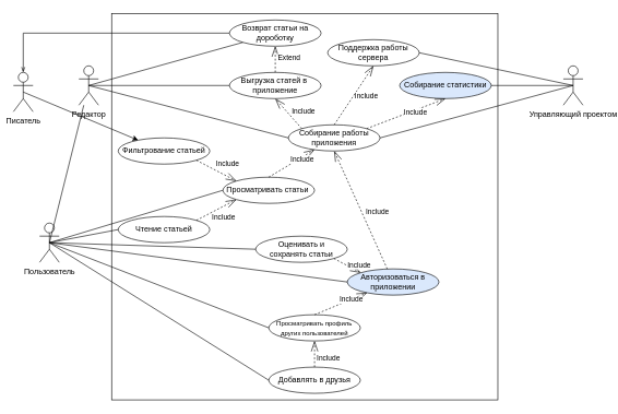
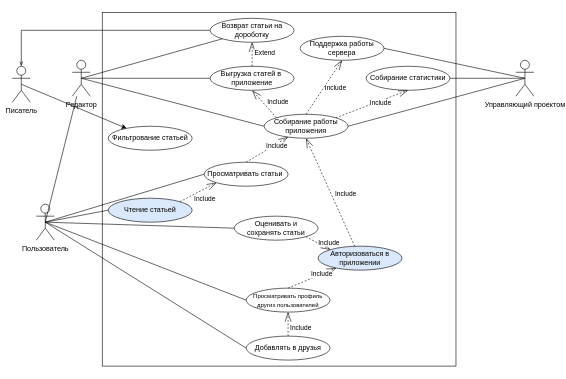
  <mxCell id="0" style=";html=1;" />
  <mxCell id="1" style=";html=1;" parent="0" />
  <mxCell id="2" value="" style="rounded=0;whiteSpace=wrap;html=1;fontSize=10;fillColor=#FFFFFF;" vertex="1" parent="1"><mxGeometry x="170" y="20" width="590" height="590" as="geometry" /></mxCell>
  <mxCell id="3" value="Авторизоваться в приложении" style="ellipse;whiteSpace=wrap;html=1;fillColor=#dae8fc;" vertex="1" parent="1"><mxGeometry x="530" y="410" width="140" height="40" as="geometry" /></mxCell>
  <mxCell id="4" value="Оценивать и &lt;br&gt;сохранять статьи" style="ellipse;whiteSpace=wrap;html=1;" vertex="1" parent="1"><mxGeometry x="390" y="360" width="140" height="40" as="geometry" /></mxCell>
  <mxCell id="5" value="" style="endArrow=openThin;dashed=1;html=1;rounded=0;startSize=2;endSize=14;entryX=0;entryY=0;entryDx=0;entryDy=0;exitX=1;exitY=1;exitDx=0;exitDy=0;jumpStyle=none;startArrow=none;startFill=0;endFill=0;" edge="1" parent="1" source="4" target="3"><mxGeometry width="50" height="50" relative="1" as="geometry"><mxPoint x="280" y="340" as="sourcePoint" /><mxPoint x="330" y="290" as="targetPoint" /></mxGeometry></mxCell>
  <mxCell id="6" value="Include" style="edgeLabel;html=1;align=center;verticalAlign=middle;resizable=0;points=[];" vertex="1" connectable="0" parent="5"><mxGeometry x="-0.132" relative="1" as="geometry"><mxPoint x="20" as="offset" /></mxGeometry></mxCell>
  <mxCell id="7" value="&lt;font style=&quot;font-size: 10px;&quot;&gt;Просматривать профиль других пользователей&lt;/font&gt;" style="ellipse;whiteSpace=wrap;html=1;" vertex="1" parent="1"><mxGeometry x="410" y="480" width="140" height="40" as="geometry" /></mxCell>
  <mxCell id="8" value="" style="endArrow=openThin;dashed=1;html=1;rounded=0;startSize=2;endSize=14;exitX=0.5;exitY=0;exitDx=0;exitDy=0;jumpStyle=none;startArrow=none;startFill=0;endFill=0;" edge="1" parent="1" source="7" target="3"><mxGeometry width="50" height="50" relative="1" as="geometry"><mxPoint x="520" y="490" as="sourcePoint" /><mxPoint x="520" y="420" as="targetPoint" /></mxGeometry></mxCell>
  <mxCell id="9" value="Include" style="edgeLabel;html=1;align=center;verticalAlign=middle;resizable=0;points=[];" vertex="1" connectable="0" parent="8"><mxGeometry x="-0.132" relative="1" as="geometry"><mxPoint x="20" y="-9" as="offset" /></mxGeometry></mxCell>
  <mxCell id="10" value="Просматривать статьи&amp;nbsp;" style="ellipse;whiteSpace=wrap;html=1;" vertex="1" parent="1"><mxGeometry x="340" y="270" width="140" height="40" as="geometry" /></mxCell>
- <mxCell id="11" value="Чтение статьей" style="ellipse;whiteSpace=wrap;html=1;" vertex="1" parent="1"><mxGeometry x="180" y="330" width="140" height="40" as="geometry" /></mxCell>
+ <mxCell id="11" value="Чтение статьей" style="ellipse;whiteSpace=wrap;html=1;fillColor=#dae8fc;" vertex="1" parent="1"><mxGeometry x="180" y="330" width="140" height="40" as="geometry" /></mxCell>
  <mxCell id="12" value="Фильтрование статьей" style="ellipse;whiteSpace=wrap;html=1;" vertex="1" parent="1"><mxGeometry x="180" y="210" width="140" height="40" as="geometry" /></mxCell>
- <mxCell id="13" value="" style="endArrow=openThin;dashed=1;html=1;rounded=0;startSize=2;endSize=14;exitX=1;exitY=1;exitDx=0;exitDy=0;jumpStyle=none;startArrow=none;startFill=0;endFill=0;entryX=0;entryY=0;entryDx=0;entryDy=0;" edge="1" parent="1" source="12" target="10"><mxGeometry width="50" height="50" relative="1" as="geometry"><mxPoint x="268.3" y="420" as="sourcePoint" /><mxPoint x="140.001" y="347.832" as="targetPoint" /></mxGeometry></mxCell>
- <mxCell id="14" value="Include" style="edgeLabel;html=1;align=center;verticalAlign=middle;resizable=0;points=[];" vertex="1" connectable="0" parent="13"><mxGeometry x="-0.132" relative="1" as="geometry"><mxPoint x="20" y="-9" as="offset" /></mxGeometry></mxCell>
  <mxCell id="15" value="" style="endArrow=openThin;dashed=1;html=1;rounded=0;startSize=2;endSize=14;exitX=1;exitY=0;exitDx=0;exitDy=0;jumpStyle=none;startArrow=none;startFill=0;endFill=0;entryX=0;entryY=1;entryDx=0;entryDy=0;" edge="1" parent="1" source="11" target="10"><mxGeometry width="50" height="50" relative="1" as="geometry"><mxPoint x="250" y="430" as="sourcePoint" /><mxPoint x="271.492" y="379.852" as="targetPoint" /></mxGeometry></mxCell>
  <mxCell id="16" value="Include" style="edgeLabel;html=1;align=center;verticalAlign=middle;resizable=0;points=[];" vertex="1" connectable="0" parent="15"><mxGeometry x="-0.132" relative="1" as="geometry"><mxPoint x="14" y="8" as="offset" /></mxGeometry></mxCell>
  <mxCell id="17" value="Добавлять в друзья" style="ellipse;whiteSpace=wrap;html=1;" vertex="1" parent="1"><mxGeometry x="410" y="560" width="140" height="40" as="geometry" /></mxCell>
  <mxCell id="18" value="" style="endArrow=openThin;dashed=1;html=1;rounded=0;startSize=2;endSize=14;exitX=0.5;exitY=0;exitDx=0;exitDy=0;jumpStyle=none;startArrow=none;startFill=0;endFill=0;entryX=0.5;entryY=1;entryDx=0;entryDy=0;" edge="1" parent="1" source="17" target="7"><mxGeometry width="50" height="50" relative="1" as="geometry"><mxPoint x="680" y="490" as="sourcePoint" /><mxPoint x="551.701" y="417.832" as="targetPoint" /></mxGeometry></mxCell>
  <mxCell id="19" value="Include" style="edgeLabel;html=1;align=center;verticalAlign=middle;resizable=0;points=[];" vertex="1" connectable="0" parent="18"><mxGeometry x="-0.132" relative="1" as="geometry"><mxPoint x="20" y="2" as="offset" /></mxGeometry></mxCell>
  <mxCell id="20" value="Выгрузка статей в&amp;nbsp;&lt;br&gt;приложение" style="ellipse;whiteSpace=wrap;html=1;" vertex="1" parent="1"><mxGeometry x="350" y="110" width="140" height="40" as="geometry" /></mxCell>
- <mxCell id="21" value="Собирание статистики" style="ellipse;whiteSpace=wrap;html=1;fillColor=#dae8fc;" vertex="1" parent="1"><mxGeometry x="610" y="110" width="140" height="40" as="geometry" /></mxCell>
+ <mxCell id="21" value="Собирание статистики" style="ellipse;whiteSpace=wrap;html=1;" vertex="1" parent="1"><mxGeometry x="610" y="110" width="140" height="40" as="geometry" /></mxCell>
  <mxCell id="22" value="Собирание работы приложения" style="ellipse;whiteSpace=wrap;html=1;" vertex="1" parent="1"><mxGeometry x="440" y="190" width="140" height="40" as="geometry" /></mxCell>
  <mxCell id="23" value="" style="endArrow=openThin;dashed=1;html=1;rounded=0;startSize=2;endSize=14;exitX=0;exitY=0;exitDx=0;exitDy=0;jumpStyle=none;startArrow=none;startFill=0;endFill=0;entryX=0.5;entryY=1;entryDx=0;entryDy=0;" edge="1" parent="1" source="22" target="20"><mxGeometry width="50" height="50" relative="1" as="geometry"><mxPoint x="420" y="370" as="sourcePoint" /><mxPoint x="319.288" y="314.202" as="targetPoint" /></mxGeometry></mxCell>
  <mxCell id="24" value="Include" style="edgeLabel;html=1;align=center;verticalAlign=middle;resizable=0;points=[];" vertex="1" connectable="0" parent="23"><mxGeometry x="-0.132" relative="1" as="geometry"><mxPoint x="20" y="-6" as="offset" /></mxGeometry></mxCell>
  <mxCell id="25" value="" style="endArrow=openThin;dashed=1;html=1;rounded=0;startSize=2;endSize=14;exitX=1;exitY=0;exitDx=0;exitDy=0;jumpStyle=none;startArrow=none;startFill=0;endFill=0;entryX=0.5;entryY=1;entryDx=0;entryDy=0;" edge="1" parent="1" source="22" target="21"><mxGeometry width="50" height="50" relative="1" as="geometry"><mxPoint x="520" y="200" as="sourcePoint" /><mxPoint x="320" y="120" as="targetPoint" /></mxGeometry></mxCell>
  <mxCell id="26" value="Include" style="edgeLabel;html=1;align=center;verticalAlign=middle;resizable=0;points=[];" vertex="1" connectable="0" parent="25"><mxGeometry x="-0.132" relative="1" as="geometry"><mxPoint x="22" y="-5" as="offset" /></mxGeometry></mxCell>
  <mxCell id="27" value="Управляющий проектом" style="shape=umlActor;verticalLabelPosition=bottom;verticalAlign=top;html=1;" vertex="1" parent="1"><mxGeometry x="860" y="100" width="30" height="60" as="geometry" /></mxCell>
  <mxCell id="28" value="" style="endArrow=none;html=1;rounded=0;entryX=0.5;entryY=0.5;entryDx=0;entryDy=0;entryPerimeter=0;exitX=1;exitY=0.5;exitDx=0;exitDy=0;" edge="1" parent="1" source="21" target="27"><mxGeometry width="50" height="50" relative="1" as="geometry"><mxPoint x="600" y="165" as="sourcePoint" /><mxPoint x="785" y="185" as="targetPoint" /></mxGeometry></mxCell>
  <mxCell id="29" value="" style="endArrow=none;html=1;rounded=0;exitX=1;exitY=0.5;exitDx=0;exitDy=0;entryX=0.5;entryY=0.5;entryDx=0;entryDy=0;entryPerimeter=0;" edge="1" parent="1" source="22" target="27"><mxGeometry width="50" height="50" relative="1" as="geometry"><mxPoint x="600" y="215" as="sourcePoint" /><mxPoint x="785" y="185" as="targetPoint" /></mxGeometry></mxCell>
  <mxCell id="30" value="Редактор" style="shape=umlActor;verticalLabelPosition=bottom;verticalAlign=top;html=1;" vertex="1" parent="1"><mxGeometry x="120" y="100" width="30" height="60" as="geometry" /></mxCell>
  <mxCell id="31" value="Писатель&lt;br&gt;" style="shape=umlActor;verticalLabelPosition=bottom;verticalAlign=top;html=1;" vertex="1" parent="1"><mxGeometry x="20" y="110" width="30" height="60" as="geometry" /></mxCell>
  <mxCell id="32" value="" style="endArrow=none;html=1;rounded=0;exitX=0.5;exitY=0.5;exitDx=0;exitDy=0;entryX=0;entryY=0.5;entryDx=0;entryDy=0;exitPerimeter=0;" edge="1" parent="1" source="30" target="20"><mxGeometry width="50" height="50" relative="1" as="geometry"><mxPoint x="20" y="300" as="sourcePoint" /><mxPoint x="205" y="270" as="targetPoint" /></mxGeometry></mxCell>
  <mxCell id="33" value="" style="endArrow=classic;html=1;rounded=0;fontSize=10;jumpStyle=none;exitX=0.5;exitY=0.5;exitDx=0;exitDy=0;exitPerimeter=0;" edge="1" parent="1" source="31" target="12"><mxGeometry width="50" height="50" relative="1" as="geometry"><mxPoint x="350" y="330" as="sourcePoint" /><mxPoint x="400" y="280" as="targetPoint" /></mxGeometry></mxCell>
  <mxCell id="34" value="" style="endArrow=none;html=1;rounded=0;fontSize=10;jumpStyle=none;entryX=0.5;entryY=0.5;entryDx=0;entryDy=0;entryPerimeter=0;exitX=0;exitY=0.5;exitDx=0;exitDy=0;" edge="1" parent="1" source="22" target="30"><mxGeometry width="50" height="50" relative="1" as="geometry"><mxPoint x="290" y="360" as="sourcePoint" /><mxPoint x="340" y="310" as="targetPoint" /></mxGeometry></mxCell>
  <mxCell id="35" style="edgeStyle=orthogonalEdgeStyle;rounded=0;jumpStyle=none;orthogonalLoop=1;jettySize=auto;html=1;entryX=0.5;entryY=0;entryDx=0;entryDy=0;entryPerimeter=0;fontSize=10;startArrow=none;startFill=0;endArrow=openThin;endFill=0;" edge="1" parent="1" source="36" target="31"><mxGeometry relative="1" as="geometry" /></mxCell>
  <mxCell id="36" value="Возврат статьи на дороботку" style="ellipse;whiteSpace=wrap;html=1;" vertex="1" parent="1"><mxGeometry x="350" y="30" width="140" height="40" as="geometry" /></mxCell>
  <mxCell id="37" value="" style="endArrow=openThin;dashed=1;html=1;rounded=0;startSize=2;endSize=14;exitX=0.5;exitY=0;exitDx=0;exitDy=0;jumpStyle=none;startArrow=none;startFill=0;endFill=0;entryX=0.5;entryY=1;entryDx=0;entryDy=0;" edge="1" parent="1" source="20" target="36"><mxGeometry width="50" height="50" relative="1" as="geometry"><mxPoint x="470.634" y="205.82" as="sourcePoint" /><mxPoint x="430" y="160" as="targetPoint" /></mxGeometry></mxCell>
  <mxCell id="38" value="Extend" style="edgeLabel;html=1;align=center;verticalAlign=middle;resizable=0;points=[];" vertex="1" connectable="0" parent="37"><mxGeometry x="-0.132" relative="1" as="geometry"><mxPoint x="20" y="-6" as="offset" /></mxGeometry></mxCell>
  <mxCell id="39" value="" style="endArrow=none;html=1;rounded=0;exitX=0.5;exitY=0.5;exitDx=0;exitDy=0;entryX=0;entryY=1;entryDx=0;entryDy=0;exitPerimeter=0;" edge="1" parent="1" source="30" target="36"><mxGeometry width="50" height="50" relative="1" as="geometry"><mxPoint x="255" y="130" as="sourcePoint" /><mxPoint x="360" y="140" as="targetPoint" /></mxGeometry></mxCell>
  <mxCell id="40" value="" style="endArrow=openThin;dashed=1;html=1;rounded=0;startSize=2;endSize=14;jumpStyle=none;startArrow=none;startFill=0;endFill=0;entryX=0.5;entryY=1;entryDx=0;entryDy=0;" edge="1" parent="1" source="3" target="22"><mxGeometry width="50" height="50" relative="1" as="geometry"><mxPoint x="670" y="420" as="sourcePoint" /><mxPoint x="541.701" y="347.832" as="targetPoint" /></mxGeometry></mxCell>
  <mxCell id="41" value="Include" style="edgeLabel;html=1;align=center;verticalAlign=middle;resizable=0;points=[];" vertex="1" connectable="0" parent="40"><mxGeometry x="-0.132" relative="1" as="geometry"><mxPoint x="20" y="-9" as="offset" /></mxGeometry></mxCell>
  <mxCell id="42" value="Поддержка работы сервера" style="ellipse;whiteSpace=wrap;html=1;" vertex="1" parent="1"><mxGeometry x="500" y="60" width="140" height="40" as="geometry" /></mxCell>
  <mxCell id="43" value="" style="endArrow=openThin;dashed=1;html=1;rounded=0;startSize=2;endSize=14;exitX=0.5;exitY=0;exitDx=0;exitDy=0;jumpStyle=none;startArrow=none;startFill=0;endFill=0;entryX=0.5;entryY=1;entryDx=0;entryDy=0;" edge="1" parent="1" source="22" target="42"><mxGeometry width="50" height="50" relative="1" as="geometry"><mxPoint x="569.497" y="205.858" as="sourcePoint" /><mxPoint x="690" y="160" as="targetPoint" /></mxGeometry></mxCell>
  <mxCell id="44" value="Include" style="edgeLabel;html=1;align=center;verticalAlign=middle;resizable=0;points=[];" vertex="1" connectable="0" parent="43"><mxGeometry x="-0.132" relative="1" as="geometry"><mxPoint x="22" y="-5" as="offset" /></mxGeometry></mxCell>
  <mxCell id="45" value="" style="endArrow=none;html=1;rounded=0;entryX=0.5;entryY=0.5;entryDx=0;entryDy=0;entryPerimeter=0;exitX=1;exitY=0.5;exitDx=0;exitDy=0;" edge="1" parent="1" source="42" target="27"><mxGeometry width="50" height="50" relative="1" as="geometry"><mxPoint x="760" y="140" as="sourcePoint" /><mxPoint x="885" y="140" as="targetPoint" /></mxGeometry></mxCell>
  <mxCell id="46" value="" style="endArrow=openThin;dashed=1;html=1;rounded=0;startSize=2;endSize=14;jumpStyle=none;startArrow=none;startFill=0;endFill=0;exitX=0.5;exitY=0;exitDx=0;exitDy=0;" edge="1" parent="1" source="10" target="22"><mxGeometry width="50" height="50" relative="1" as="geometry"><mxPoint x="520" y="310" as="sourcePoint" /><mxPoint x="520" y="240" as="targetPoint" /></mxGeometry></mxCell>
  <mxCell id="47" value="Include" style="edgeLabel;html=1;align=center;verticalAlign=middle;resizable=0;points=[];" vertex="1" connectable="0" parent="46"><mxGeometry x="-0.132" relative="1" as="geometry"><mxPoint x="20" y="-9" as="offset" /></mxGeometry></mxCell>
  <mxCell id="48" value="Пользователь" style="shape=umlActor;verticalLabelPosition=bottom;verticalAlign=top;html=1;" vertex="1" parent="1"><mxGeometry x="60" y="340" width="30" height="60" as="geometry" /></mxCell>
  <mxCell id="49" value="" style="endArrow=none;html=1;rounded=0;fontSize=10;jumpStyle=none;exitX=0.5;exitY=0.5;exitDx=0;exitDy=0;exitPerimeter=0;" edge="1" parent="1" source="48" target="30"><mxGeometry width="50" height="50" relative="1" as="geometry"><mxPoint x="450" y="220" as="sourcePoint" /><mxPoint x="255" y="130" as="targetPoint" /></mxGeometry></mxCell>
  <mxCell id="50" value="" style="endArrow=none;html=1;rounded=0;fontSize=10;jumpStyle=none;entryX=0;entryY=0.5;entryDx=0;entryDy=0;exitX=0.5;exitY=0.5;exitDx=0;exitDy=0;exitPerimeter=0;" edge="1" parent="1" source="48" target="11"><mxGeometry width="50" height="50" relative="1" as="geometry"><mxPoint x="-125" y="380" as="sourcePoint" /><mxPoint x="120" y="230" as="targetPoint" /></mxGeometry></mxCell>
  <mxCell id="51" value="" style="endArrow=none;html=1;rounded=0;fontSize=10;jumpStyle=none;entryX=0;entryY=0.5;entryDx=0;entryDy=0;exitX=0.5;exitY=0.5;exitDx=0;exitDy=0;exitPerimeter=0;" edge="1" parent="1" source="48" target="10"><mxGeometry width="50" height="50" relative="1" as="geometry"><mxPoint x="-125" y="380" as="sourcePoint" /><mxPoint x="120" y="350" as="targetPoint" /></mxGeometry></mxCell>
  <mxCell id="52" value="" style="endArrow=none;html=1;rounded=0;fontSize=10;jumpStyle=none;entryX=0;entryY=0.5;entryDx=0;entryDy=0;exitX=0.5;exitY=0.5;exitDx=0;exitDy=0;exitPerimeter=0;" edge="1" parent="1" source="48" target="4"><mxGeometry width="50" height="50" relative="1" as="geometry"><mxPoint x="-140" y="370" as="sourcePoint" /><mxPoint x="280" y="290" as="targetPoint" /></mxGeometry></mxCell>
- <mxCell id="53" value="" style="endArrow=none;html=1;rounded=0;fontSize=10;jumpStyle=none;entryX=0;entryY=0.5;entryDx=0;entryDy=0;exitX=0.5;exitY=0.5;exitDx=0;exitDy=0;exitPerimeter=0;" edge="1" parent="1" source="48" target="3"><mxGeometry width="50" height="50" relative="1" as="geometry"><mxPoint x="-130" y="380" as="sourcePoint" /><mxPoint x="400" y="390" as="targetPoint" /></mxGeometry></mxCell>
  <mxCell id="54" value="" style="endArrow=none;html=1;rounded=0;fontSize=10;jumpStyle=none;entryX=0;entryY=0.5;entryDx=0;entryDy=0;exitX=0.5;exitY=0.5;exitDx=0;exitDy=0;exitPerimeter=0;" edge="1" parent="1" source="48" target="7"><mxGeometry width="50" height="50" relative="1" as="geometry"><mxPoint x="-125" y="380" as="sourcePoint" /><mxPoint x="540" y="440" as="targetPoint" /></mxGeometry></mxCell>
  <mxCell id="55" value="" style="endArrow=none;html=1;rounded=0;fontSize=10;jumpStyle=none;entryX=0;entryY=0.5;entryDx=0;entryDy=0;exitX=0.5;exitY=0.5;exitDx=0;exitDy=0;exitPerimeter=0;" edge="1" parent="1" source="48" target="17"><mxGeometry width="50" height="50" relative="1" as="geometry"><mxPoint x="-115" y="390" as="sourcePoint" /><mxPoint x="420" y="510" as="targetPoint" /></mxGeometry></mxCell>
